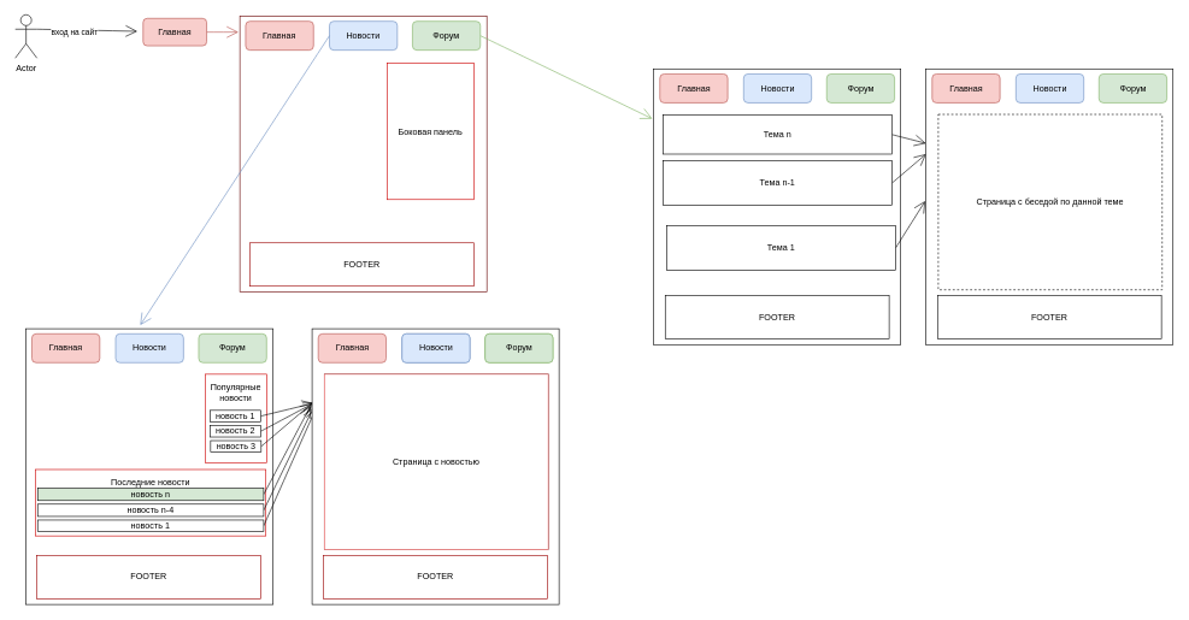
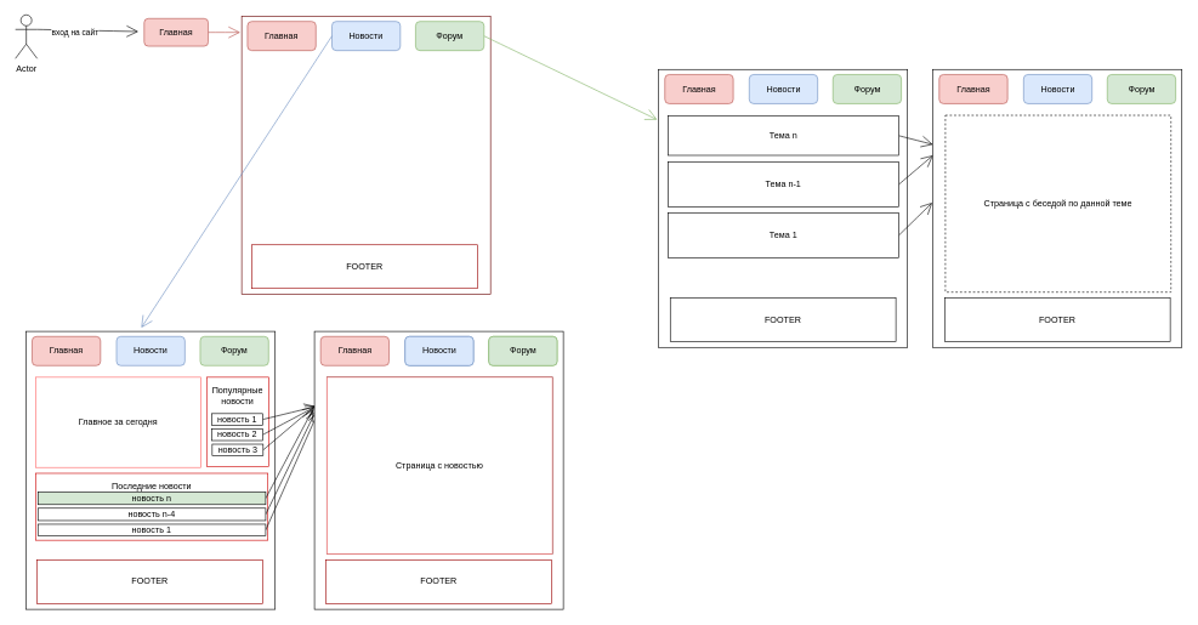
  <mxCell id="0" />
  <mxCell id="1" parent="0" />
  <mxCell id="2" style="edgeStyle=none;curved=1;rounded=0;orthogonalLoop=1;jettySize=auto;html=1;exitX=1;exitY=0.333;exitDx=0;exitDy=0;exitPerimeter=0;endArrow=open;startSize=14;endSize=14;sourcePerimeterSpacing=8;targetPerimeterSpacing=8;" parent="1" source="4" target="14" edge="1"><mxGeometry relative="1" as="geometry"><mxPoint x="174" y="42" as="targetPoint" /></mxGeometry></mxCell>
  <mxCell id="3" value="вход на сайт" style="edgeLabel;html=1;align=center;verticalAlign=middle;resizable=0;points=[];" parent="2" vertex="1" connectable="0"><mxGeometry x="-0.254" y="-2" relative="1" as="geometry"><mxPoint as="offset" /></mxGeometry></mxCell>
  <mxCell id="4" value="Actor" style="shape=umlActor;verticalLabelPosition=bottom;verticalAlign=top;html=1;outlineConnect=0;hachureGap=4;pointerEvents=0;" parent="1" vertex="1"><mxGeometry x="20" y="20" width="30" height="60" as="geometry" /></mxCell>
  <mxCell id="5" value="" style="rounded=0;whiteSpace=wrap;html=1;hachureGap=4;pointerEvents=0;strokeColor=#660000;" parent="1" vertex="1"><mxGeometry x="331" y="22" width="342" height="382" as="geometry" /></mxCell>
  <mxCell id="6" value="Главная" style="rounded=1;whiteSpace=wrap;html=1;hachureGap=4;pointerEvents=0;fillColor=#f8cecc;strokeColor=#b85450;" parent="1" vertex="1"><mxGeometry x="339" y="29" width="94" height="40" as="geometry" /></mxCell>
  <mxCell id="7" value="Новости" style="rounded=1;whiteSpace=wrap;html=1;hachureGap=4;pointerEvents=0;fillColor=#dae8fc;strokeColor=#6c8ebf;" parent="1" vertex="1"><mxGeometry x="455" y="29" width="94" height="40" as="geometry" /></mxCell>
  <mxCell id="8" style="edgeStyle=none;curved=1;rounded=0;orthogonalLoop=1;jettySize=auto;html=1;exitX=1;exitY=0.5;exitDx=0;exitDy=0;endArrow=open;startSize=14;endSize=14;sourcePerimeterSpacing=8;targetPerimeterSpacing=8;fillColor=#d5e8d4;strokeColor=#82b366;" parent="1" source="9" edge="1"><mxGeometry relative="1" as="geometry"><mxPoint x="902" y="164" as="targetPoint" /></mxGeometry></mxCell>
  <mxCell id="9" value="Форум" style="rounded=1;whiteSpace=wrap;html=1;hachureGap=4;pointerEvents=0;fillColor=#d5e8d4;strokeColor=#82b366;" parent="1" vertex="1"><mxGeometry x="570" y="29" width="94" height="40" as="geometry" /></mxCell>
  <mxCell id="10" style="edgeStyle=none;curved=1;rounded=0;orthogonalLoop=1;jettySize=auto;html=1;exitX=0;exitY=0.5;exitDx=0;exitDy=0;endArrow=open;startSize=14;endSize=14;sourcePerimeterSpacing=8;targetPerimeterSpacing=8;fillColor=#dae8fc;strokeColor=#6c8ebf;entryX=0.462;entryY=-0.013;entryDx=0;entryDy=0;entryPerimeter=0;" parent="1" source="7" target="15" edge="1"><mxGeometry relative="1" as="geometry"><mxPoint x="70" y="450" as="targetPoint" /></mxGeometry></mxCell>
- <mxCell id="11" value="Боковая панель" style="rounded=0;whiteSpace=wrap;html=1;hachureGap=4;pointerEvents=0;strokeColor=#CC0000;" parent="1" vertex="1"><mxGeometry x="535" y="87" width="120" height="189" as="geometry" /></mxCell>
  <mxCell id="12" value="FOOTER" style="rounded=0;whiteSpace=wrap;html=1;hachureGap=4;pointerEvents=0;strokeColor=#990000;" parent="1" vertex="1"><mxGeometry x="345" y="336" width="310" height="60" as="geometry" /></mxCell>
  <mxCell id="13" style="edgeStyle=none;curved=1;rounded=0;orthogonalLoop=1;jettySize=auto;html=1;exitX=1;exitY=0.5;exitDx=0;exitDy=0;endArrow=open;startSize=14;endSize=14;sourcePerimeterSpacing=8;targetPerimeterSpacing=8;fillColor=#f8cecc;strokeColor=#b85450;" parent="1" source="14" edge="1"><mxGeometry relative="1" as="geometry"><mxPoint x="329" y="44" as="targetPoint" /></mxGeometry></mxCell>
  <mxCell id="14" value="Главная" style="rounded=1;whiteSpace=wrap;html=1;hachureGap=4;pointerEvents=0;fillColor=#f8cecc;strokeColor=#b85450;" parent="1" vertex="1"><mxGeometry x="197" y="25" width="88" height="38" as="geometry" /></mxCell>
  <mxCell id="15" value="" style="rounded=0;whiteSpace=wrap;html=1;hachureGap=4;pointerEvents=0;" parent="1" vertex="1"><mxGeometry x="35" y="455" width="342" height="382" as="geometry" /></mxCell>
  <mxCell id="16" value="Главная" style="rounded=1;whiteSpace=wrap;html=1;hachureGap=4;pointerEvents=0;fillColor=#f8cecc;strokeColor=#b85450;" parent="1" vertex="1"><mxGeometry x="43" y="462" width="94" height="40" as="geometry" /></mxCell>
  <mxCell id="17" value="Новости" style="rounded=1;whiteSpace=wrap;html=1;hachureGap=4;pointerEvents=0;fillColor=#dae8fc;strokeColor=#6c8ebf;" parent="1" vertex="1"><mxGeometry x="159" y="462" width="94" height="40" as="geometry" /></mxCell>
  <mxCell id="18" value="Форум" style="rounded=1;whiteSpace=wrap;html=1;hachureGap=4;pointerEvents=0;fillColor=#d5e8d4;strokeColor=#82b366;" parent="1" vertex="1"><mxGeometry x="274" y="462" width="94" height="40" as="geometry" /></mxCell>
  <mxCell id="19" value="FOOTER" style="rounded=0;whiteSpace=wrap;html=1;hachureGap=4;pointerEvents=0;strokeColor=#990000;" parent="1" vertex="1"><mxGeometry x="50" y="769" width="310" height="60" as="geometry" /></mxCell>
+ <mxCell id="20" value="Главное за сегодня" style="rounded=0;whiteSpace=wrap;html=1;hachureGap=4;pointerEvents=0;strokeColor=#FF6666;" parent="1" vertex="1"><mxGeometry x="48" y="518" width="227" height="124" as="geometry" /></mxCell>
  <mxCell id="21" value="Популярные новости&lt;br&gt;&lt;br&gt;&lt;br&gt;&lt;br&gt;&lt;br&gt;&lt;br&gt;" style="rounded=0;whiteSpace=wrap;html=1;hachureGap=4;pointerEvents=0;strokeColor=#CC0000;" parent="1" vertex="1"><mxGeometry x="283" y="518" width="85" height="123" as="geometry" /></mxCell>
  <mxCell id="22" style="edgeStyle=none;curved=1;rounded=0;orthogonalLoop=1;jettySize=auto;html=1;exitX=1;exitY=0.5;exitDx=0;exitDy=0;entryX=0.006;entryY=0.27;entryDx=0;entryDy=0;entryPerimeter=0;endArrow=open;startSize=14;endSize=14;sourcePerimeterSpacing=8;targetPerimeterSpacing=8;" parent="1" source="23" target="35" edge="1"><mxGeometry relative="1" as="geometry" /></mxCell>
  <mxCell id="23" value="&lt;span style=&quot;color: rgba(0 , 0 , 0 , 0) ; font-family: monospace ; font-size: 0px&quot;&gt;%3CmxGraphModel%3E%3Croot%3E%3CmxCell%20id%3D%220%22%2F%3E%3CmxCell%20id%3D%221%22%20parent%3D%220%22%2F%3E%3CmxCell%20id%3D%222%22%20value%3D%22%D0%BD%D0%BE%D0%B2%D0%BE%D1%81%D1%82%D1%8C%203%22%20style%3D%22rounded%3D1%3BwhiteSpace%3Dwrap%3Bhtml%3D1%3Bsketch%3D0%3BhachureGap%3D4%3BpointerEvents%3D0%3BfontColor%3D%23E4FDE1%3BstrokeColor%3D%23028090%3BfillColor%3D%23F45B69%3B%22%20vertex%3D%221%22%20parent%3D%221%22%3E%3CmxGeometry%20x%3D%22134%22%20y%3D%22445%22%20width%3D%2279%22%20height%3D%2242%22%20as%3D%22geometry%22%2F%3E%3C%2FmxCell%3E%3C%2Froot%3E%3C%2FmxGraphModel%3E&lt;/span&gt;новость 1" style="rounded=0;whiteSpace=wrap;html=1;hachureGap=4;pointerEvents=0;" parent="1" vertex="1"><mxGeometry x="290" y="568" width="70" height="16" as="geometry" /></mxCell>
  <mxCell id="24" style="edgeStyle=none;curved=1;rounded=0;orthogonalLoop=1;jettySize=auto;html=1;exitX=1;exitY=0.5;exitDx=0;exitDy=0;endArrow=open;startSize=14;endSize=14;sourcePerimeterSpacing=8;targetPerimeterSpacing=8;" parent="1" source="25" edge="1"><mxGeometry relative="1" as="geometry"><mxPoint x="435" y="557" as="targetPoint" /></mxGeometry></mxCell>
  <mxCell id="25" value="&lt;span style=&quot;color: rgba(0 , 0 , 0 , 0) ; font-family: monospace ; font-size: 0px&quot;&gt;%3CmxGraphModel%3E%3Croot%3E%3CmxCell%20id%3D%220%22%2F%3E%3CmxCell%20id%3D%221%22%20parent%3D%220%22%2F%3E%3CmxCell%20id%3D%222%22%20value%3D%22%D0%BD%D0%BE%D0%B2%D0%BE%D1%81%D1%82%D1%8C%203%22%20style%3D%22rounded%3D1%3BwhiteSpace%3Dwrap%3Bhtml%3D1%3Bsketch%3D0%3BhachureGap%3D4%3BpointerEvents%3D0%3BfontColor%3D%23E4FDE1%3BstrokeColor%3D%23028090%3BfillColor%3D%23F45B69%3B%22%20vertex%3D%221%22%20parent%3D%221%22%3E%3CmxGeometry%20x%3D%22134%22%20y%3D%22445%22%20width%3D%2279%22%20height%3D%2242%22%20as%3D%22geometry%22%2F%3E%3C%2FmxCell%3E%3C%2Froot%3E%3C%2FmxGraphModel%3E&lt;/span&gt;новость 2" style="rounded=0;whiteSpace=wrap;html=1;hachureGap=4;pointerEvents=0;" parent="1" vertex="1"><mxGeometry x="290" y="589" width="70" height="16" as="geometry" /></mxCell>
  <mxCell id="26" style="edgeStyle=none;curved=1;rounded=0;orthogonalLoop=1;jettySize=auto;html=1;exitX=1;exitY=0.5;exitDx=0;exitDy=0;entryX=0;entryY=0.27;entryDx=0;entryDy=0;entryPerimeter=0;endArrow=open;startSize=14;endSize=14;sourcePerimeterSpacing=8;targetPerimeterSpacing=8;" parent="1" source="27" target="35" edge="1"><mxGeometry relative="1" as="geometry" /></mxCell>
  <mxCell id="27" value="&lt;span style=&quot;color: rgba(0 , 0 , 0 , 0) ; font-family: monospace ; font-size: 0px&quot;&gt;%3CmxGraphModel%3E%3Croot%3E%3CmxCell%20id%3D%220%22%2F%3E%3CmxCell%20id%3D%221%22%20parent%3D%220%22%2F%3E%3CmxCell%20id%3D%222%22%20value%3D%22%D0%BD%D0%BE%D0%B2%D0%BE%D1%81%D1%82%D1%8C%203%22%20style%3D%22rounded%3D1%3BwhiteSpace%3Dwrap%3Bhtml%3D1%3Bsketch%3D0%3BhachureGap%3D4%3BpointerEvents%3D0%3BfontColor%3D%23E4FDE1%3BstrokeColor%3D%23028090%3BfillColor%3D%23F45B69%3B%22%20vertex%3D%221%22%20parent%3D%221%22%3E%3CmxGeometry%20x%3D%22134%22%20y%3D%22445%22%20width%3D%2279%22%20height%3D%2242%22%20as%3D%22geometry%22%2F%3E%3C%2FmxCell%3E%3C%2Froot%3E%3C%2FmxGraphModel%3E&lt;/span&gt;новость 3" style="rounded=0;whiteSpace=wrap;html=1;hachureGap=4;pointerEvents=0;" parent="1" vertex="1"><mxGeometry x="290.5" y="610" width="70" height="16" as="geometry" /></mxCell>
  <mxCell id="28" value="Последние новости&lt;br&gt;&lt;br&gt;&lt;br&gt;&lt;br&gt;&lt;br&gt;" style="rounded=0;whiteSpace=wrap;html=1;hachureGap=4;pointerEvents=0;strokeColor=#CC0000;" parent="1" vertex="1"><mxGeometry x="48" y="650" width="319" height="92" as="geometry" /></mxCell>
  <mxCell id="29" style="edgeStyle=none;curved=1;rounded=0;orthogonalLoop=1;jettySize=auto;html=1;exitX=1;exitY=0.5;exitDx=0;exitDy=0;entryX=-0.006;entryY=0.28;entryDx=0;entryDy=0;entryPerimeter=0;endArrow=open;startSize=14;endSize=14;sourcePerimeterSpacing=8;targetPerimeterSpacing=8;" parent="1" source="30" target="35" edge="1"><mxGeometry relative="1" as="geometry" /></mxCell>
  <mxCell id="30" value="новость n" style="rounded=0;whiteSpace=wrap;html=1;hachureGap=4;pointerEvents=0;fillColor=#d5e8d4;" parent="1" vertex="1"><mxGeometry x="51" y="676" width="313" height="17" as="geometry" /></mxCell>
  <mxCell id="31" style="edgeStyle=none;curved=1;rounded=0;orthogonalLoop=1;jettySize=auto;html=1;exitX=1;exitY=0.5;exitDx=0;exitDy=0;entryX=0.006;entryY=0.285;entryDx=0;entryDy=0;entryPerimeter=0;endArrow=open;startSize=14;endSize=14;sourcePerimeterSpacing=8;targetPerimeterSpacing=8;" parent="1" source="32" target="35" edge="1"><mxGeometry relative="1" as="geometry" /></mxCell>
  <mxCell id="32" value="новость n-4" style="rounded=0;whiteSpace=wrap;html=1;hachureGap=4;pointerEvents=0;" parent="1" vertex="1"><mxGeometry x="51" y="698" width="313" height="17" as="geometry" /></mxCell>
  <mxCell id="33" style="edgeStyle=none;curved=1;rounded=0;orthogonalLoop=1;jettySize=auto;html=1;exitX=1;exitY=0.5;exitDx=0;exitDy=0;endArrow=open;startSize=14;endSize=14;sourcePerimeterSpacing=8;targetPerimeterSpacing=8;" parent="1" source="34" edge="1"><mxGeometry relative="1" as="geometry"><mxPoint x="436" y="566" as="targetPoint" /></mxGeometry></mxCell>
  <mxCell id="34" value="новость 1" style="rounded=0;whiteSpace=wrap;html=1;hachureGap=4;pointerEvents=0;" parent="1" vertex="1"><mxGeometry x="51" y="720" width="313" height="16" as="geometry" /></mxCell>
  <mxCell id="35" value="" style="rounded=0;whiteSpace=wrap;html=1;hachureGap=4;pointerEvents=0;" parent="1" vertex="1"><mxGeometry x="431" y="455" width="342" height="382" as="geometry" /></mxCell>
  <mxCell id="36" value="Главная" style="rounded=1;whiteSpace=wrap;html=1;hachureGap=4;pointerEvents=0;fillColor=#f8cecc;strokeColor=#b85450;" parent="1" vertex="1"><mxGeometry x="439.5" y="462" width="94" height="40" as="geometry" /></mxCell>
  <mxCell id="37" value="Новости" style="rounded=1;whiteSpace=wrap;html=1;hachureGap=4;pointerEvents=0;fillColor=#dae8fc;strokeColor=#6c8ebf;" parent="1" vertex="1"><mxGeometry x="555.5" y="462" width="94" height="40" as="geometry" /></mxCell>
  <mxCell id="38" value="Форум" style="rounded=1;whiteSpace=wrap;html=1;hachureGap=4;pointerEvents=0;fillColor=#d5e8d4;strokeColor=#82b366;" parent="1" vertex="1"><mxGeometry x="670.5" y="462" width="94" height="40" as="geometry" /></mxCell>
  <mxCell id="39" value="Страница с новостью" style="rounded=0;whiteSpace=wrap;html=1;hachureGap=4;pointerEvents=0;" parent="1" vertex="1"><mxGeometry x="448" y="518" width="310" height="243" as="geometry" /></mxCell>
  <mxCell id="40" value="FOOTER" style="rounded=0;whiteSpace=wrap;html=1;hachureGap=4;pointerEvents=0;strokeColor=#990000;" parent="1" vertex="1"><mxGeometry x="447" y="769" width="310" height="60" as="geometry" /></mxCell>
  <mxCell id="41" value="" style="rounded=0;whiteSpace=wrap;html=1;hachureGap=4;pointerEvents=0;" parent="1" vertex="1"><mxGeometry x="904" y="95" width="342" height="382" as="geometry" /></mxCell>
  <mxCell id="42" value="Главная" style="rounded=1;whiteSpace=wrap;html=1;hachureGap=4;pointerEvents=0;fillColor=#f8cecc;strokeColor=#b85450;" parent="1" vertex="1"><mxGeometry x="912.5" y="102" width="94" height="40" as="geometry" /></mxCell>
  <mxCell id="43" value="Новости" style="rounded=1;whiteSpace=wrap;html=1;hachureGap=4;pointerEvents=0;fillColor=#dae8fc;strokeColor=#6c8ebf;" parent="1" vertex="1"><mxGeometry x="1028.5" y="102" width="94" height="40" as="geometry" /></mxCell>
  <mxCell id="44" value="Форум" style="rounded=1;whiteSpace=wrap;html=1;hachureGap=4;pointerEvents=0;fillColor=#d5e8d4;strokeColor=#82b366;" parent="1" vertex="1"><mxGeometry x="1143.5" y="102" width="94" height="40" as="geometry" /></mxCell>
  <mxCell id="45" style="edgeStyle=none;curved=1;rounded=0;orthogonalLoop=1;jettySize=auto;html=1;exitX=1;exitY=0.5;exitDx=0;exitDy=0;entryX=0;entryY=0.27;entryDx=0;entryDy=0;entryPerimeter=0;endArrow=open;startSize=14;endSize=14;sourcePerimeterSpacing=8;targetPerimeterSpacing=8;" parent="1" source="46" target="55" edge="1"><mxGeometry relative="1" as="geometry" /></mxCell>
  <mxCell id="46" value="Тема n" style="rounded=0;whiteSpace=wrap;html=1;hachureGap=4;pointerEvents=0;" parent="1" vertex="1"><mxGeometry x="917" y="159" width="317" height="54" as="geometry" /></mxCell>
  <mxCell id="47" value="FOOTER" style="rounded=0;whiteSpace=wrap;html=1;hachureGap=4;pointerEvents=0;" parent="1" vertex="1"><mxGeometry x="920" y="409" width="310" height="60" as="geometry" /></mxCell>
  <mxCell id="48" style="edgeStyle=none;curved=1;rounded=0;orthogonalLoop=1;jettySize=auto;html=1;exitX=1;exitY=0.5;exitDx=0;exitDy=0;entryX=0;entryY=0.309;entryDx=0;entryDy=0;entryPerimeter=0;endArrow=open;startSize=14;endSize=14;sourcePerimeterSpacing=8;targetPerimeterSpacing=8;" parent="1" source="49" target="55" edge="1"><mxGeometry relative="1" as="geometry" /></mxCell>
  <mxCell id="49" value="Тема n-1" style="rounded=0;whiteSpace=wrap;html=1;hachureGap=4;pointerEvents=0;" parent="1" vertex="1"><mxGeometry x="917" y="222" width="317" height="62" as="geometry" /></mxCell>
  <mxCell id="50" style="edgeStyle=none;curved=1;rounded=0;orthogonalLoop=1;jettySize=auto;html=1;exitX=1;exitY=0.5;exitDx=0;exitDy=0;endArrow=open;startSize=14;endSize=14;sourcePerimeterSpacing=8;targetPerimeterSpacing=8;entryX=-0.003;entryY=0.479;entryDx=0;entryDy=0;entryPerimeter=0;" parent="1" source="51" target="55" edge="1"><mxGeometry relative="1" as="geometry"><mxPoint x="1277" y="266" as="targetPoint" /></mxGeometry></mxCell>
- <mxCell id="51" value="Тема 1" style="rounded=0;whiteSpace=wrap;html=1;hachureGap=4;pointerEvents=0;" parent="1" vertex="1"><mxGeometry x="922" y="312" width="317" height="62" as="geometry" /></mxCell>
+ <mxCell id="51" value="Тема 1" style="rounded=0;whiteSpace=wrap;html=1;hachureGap=4;pointerEvents=0;" parent="1" vertex="1"><mxGeometry x="917" y="292" width="317" height="62" as="geometry" /></mxCell>
  <mxCell id="52" value="Страница с новостью" style="rounded=0;whiteSpace=wrap;html=1;hachureGap=4;pointerEvents=0;strokeColor=#FF6666;" parent="1" vertex="1"><mxGeometry x="448" y="518" width="310" height="243" as="geometry" /></mxCell>
  <mxCell id="53" value="Форум" style="rounded=1;whiteSpace=wrap;html=1;hachureGap=4;pointerEvents=0;fillColor=#d5e8d4;strokeColor=#82b366;" parent="1" vertex="1"><mxGeometry x="670.5" y="462" width="94" height="40" as="geometry" /></mxCell>
  <mxCell id="54" value="Новости" style="rounded=1;whiteSpace=wrap;html=1;hachureGap=4;pointerEvents=0;fillColor=#dae8fc;strokeColor=#6c8ebf;" parent="1" vertex="1"><mxGeometry x="555.5" y="462" width="94" height="40" as="geometry" /></mxCell>
  <mxCell id="55" value="" style="rounded=0;whiteSpace=wrap;html=1;hachureGap=4;pointerEvents=0;" parent="1" vertex="1"><mxGeometry x="1281" y="95" width="342" height="382" as="geometry" /></mxCell>
  <mxCell id="56" value="Главная" style="rounded=1;whiteSpace=wrap;html=1;hachureGap=4;pointerEvents=0;fillColor=#f8cecc;strokeColor=#b85450;" parent="1" vertex="1"><mxGeometry x="1289.5" y="102" width="94" height="40" as="geometry" /></mxCell>
  <mxCell id="57" value="FOOTER" style="rounded=0;whiteSpace=wrap;html=1;hachureGap=4;pointerEvents=0;" parent="1" vertex="1"><mxGeometry x="1297" y="409" width="310" height="60" as="geometry" /></mxCell>
  <mxCell id="58" value="Страница с беседой по данной теме" style="rounded=0;whiteSpace=wrap;html=1;hachureGap=4;pointerEvents=0;dashed=1;" parent="1" vertex="1"><mxGeometry x="1298" y="158" width="310" height="243" as="geometry" /></mxCell>
  <mxCell id="59" value="Форум" style="rounded=1;whiteSpace=wrap;html=1;hachureGap=4;pointerEvents=0;fillColor=#d5e8d4;strokeColor=#82b366;" parent="1" vertex="1"><mxGeometry x="1520.5" y="102" width="94" height="40" as="geometry" /></mxCell>
  <mxCell id="60" value="Новости" style="rounded=1;whiteSpace=wrap;html=1;hachureGap=4;pointerEvents=0;fillColor=#dae8fc;strokeColor=#6c8ebf;" parent="1" vertex="1"><mxGeometry x="1405.5" y="102" width="94" height="40" as="geometry" /></mxCell>
